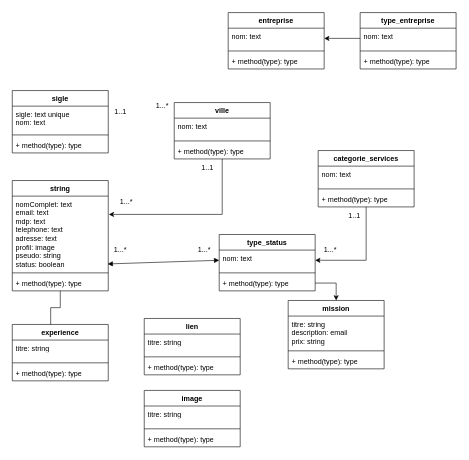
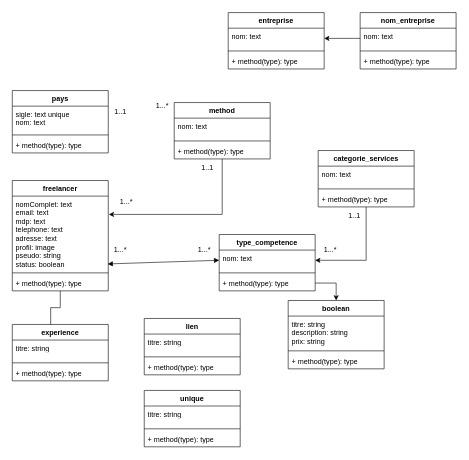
  <mxCell id="0" />
  <mxCell id="1" parent="0" />
- <mxCell id="2" value="sigle" style="swimlane;fontStyle=1;align=center;verticalAlign=top;childLayout=stackLayout;horizontal=1;startSize=26;horizontalStack=0;resizeParent=1;resizeParentMax=0;resizeLast=0;collapsible=1;marginBottom=0;whiteSpace=wrap;html=1;" vertex="1" parent="1"><mxGeometry x="20" y="150" width="160" height="104" as="geometry" /></mxCell>
+ <mxCell id="2" value="pays" style="swimlane;fontStyle=1;align=center;verticalAlign=top;childLayout=stackLayout;horizontal=1;startSize=26;horizontalStack=0;resizeParent=1;resizeParentMax=0;resizeLast=0;collapsible=1;marginBottom=0;whiteSpace=wrap;html=1;" vertex="1" parent="1"><mxGeometry x="20" y="150" width="160" height="104" as="geometry" /></mxCell>
  <mxCell id="3" value="sigle: text unique&lt;br&gt;nom: text" style="text;strokeColor=none;fillColor=none;align=left;verticalAlign=top;spacingLeft=4;spacingRight=4;overflow=hidden;rotatable=0;points=[[0,0.5],[1,0.5]];portConstraint=eastwest;whiteSpace=wrap;html=1;" vertex="1" parent="2"><mxGeometry y="26" width="160" height="44" as="geometry" /></mxCell>
  <mxCell id="4" value="" style="line;strokeWidth=1;fillColor=none;align=left;verticalAlign=middle;spacingTop=-1;spacingLeft=3;spacingRight=3;rotatable=0;labelPosition=right;points=[];portConstraint=eastwest;strokeColor=inherit;" vertex="1" parent="2"><mxGeometry y="70" width="160" height="8" as="geometry" /></mxCell>
  <mxCell id="5" value="+ method(type): type" style="text;strokeColor=none;fillColor=none;align=left;verticalAlign=top;spacingLeft=4;spacingRight=4;overflow=hidden;rotatable=0;points=[[0,0.5],[1,0.5]];portConstraint=eastwest;whiteSpace=wrap;html=1;" vertex="1" parent="2"><mxGeometry y="78" width="160" height="26" as="geometry" /></mxCell>
  <mxCell id="6" value="1..1" style="text;html=1;align=center;verticalAlign=middle;resizable=0;points=[];autosize=1;strokeColor=none;fillColor=none;" vertex="1" parent="1"><mxGeometry x="180" y="170" width="40" height="30" as="geometry" /></mxCell>
  <mxCell id="7" value="1...*" style="text;html=1;align=center;verticalAlign=middle;resizable=0;points=[];autosize=1;strokeColor=none;fillColor=none;" vertex="1" parent="1"><mxGeometry x="250" y="160" width="40" height="30" as="geometry" /></mxCell>
  <mxCell id="8" style="edgeStyle=orthogonalEdgeStyle;rounded=0;orthogonalLoop=1;jettySize=auto;html=1;entryX=1.006;entryY=0.246;entryDx=0;entryDy=0;entryPerimeter=0;" edge="1" parent="1" source="9" target="14"><mxGeometry relative="1" as="geometry"><mxPoint x="445" y="373" as="targetPoint" /></mxGeometry></mxCell>
- <mxCell id="9" value="ville" style="swimlane;fontStyle=1;align=center;verticalAlign=top;childLayout=stackLayout;horizontal=1;startSize=26;horizontalStack=0;resizeParent=1;resizeParentMax=0;resizeLast=0;collapsible=1;marginBottom=0;whiteSpace=wrap;html=1;" vertex="1" parent="1"><mxGeometry x="290" y="170" width="160" height="94" as="geometry" /></mxCell>
+ <mxCell id="9" value="method" style="swimlane;fontStyle=1;align=center;verticalAlign=top;childLayout=stackLayout;horizontal=1;startSize=26;horizontalStack=0;resizeParent=1;resizeParentMax=0;resizeLast=0;collapsible=1;marginBottom=0;whiteSpace=wrap;html=1;" vertex="1" parent="1"><mxGeometry x="290" y="170" width="160" height="94" as="geometry" /></mxCell>
  <mxCell id="10" value="nom: text" style="text;strokeColor=none;fillColor=none;align=left;verticalAlign=top;spacingLeft=4;spacingRight=4;overflow=hidden;rotatable=0;points=[[0,0.5],[1,0.5]];portConstraint=eastwest;whiteSpace=wrap;html=1;" vertex="1" parent="9"><mxGeometry y="26" width="160" height="34" as="geometry" /></mxCell>
  <mxCell id="11" value="" style="line;strokeWidth=1;fillColor=none;align=left;verticalAlign=middle;spacingTop=-1;spacingLeft=3;spacingRight=3;rotatable=0;labelPosition=right;points=[];portConstraint=eastwest;strokeColor=inherit;" vertex="1" parent="9"><mxGeometry y="60" width="160" height="8" as="geometry" /></mxCell>
  <mxCell id="12" value="+ method(type): type" style="text;strokeColor=none;fillColor=none;align=left;verticalAlign=top;spacingLeft=4;spacingRight=4;overflow=hidden;rotatable=0;points=[[0,0.5],[1,0.5]];portConstraint=eastwest;whiteSpace=wrap;html=1;" vertex="1" parent="9"><mxGeometry y="68" width="160" height="26" as="geometry" /></mxCell>
- <mxCell id="13" value="string" style="swimlane;fontStyle=1;align=center;verticalAlign=top;childLayout=stackLayout;horizontal=1;startSize=26;horizontalStack=0;resizeParent=1;resizeParentMax=0;resizeLast=0;collapsible=1;marginBottom=0;whiteSpace=wrap;html=1;" vertex="1" parent="1"><mxGeometry x="20" y="300" width="160" height="184" as="geometry" /></mxCell>
+ <mxCell id="13" value="freelancer" style="swimlane;fontStyle=1;align=center;verticalAlign=top;childLayout=stackLayout;horizontal=1;startSize=26;horizontalStack=0;resizeParent=1;resizeParentMax=0;resizeLast=0;collapsible=1;marginBottom=0;whiteSpace=wrap;html=1;" vertex="1" parent="1"><mxGeometry x="20" y="300" width="160" height="184" as="geometry" /></mxCell>
  <mxCell id="14" value="nomComplet: text&lt;br&gt;email: text&lt;br&gt;mdp: text&lt;br&gt;telephone: text&lt;br&gt;adresse: text&lt;br&gt;profil: image&lt;br&gt;pseudo: string&lt;br&gt;status: boolean" style="text;strokeColor=none;fillColor=none;align=left;verticalAlign=top;spacingLeft=4;spacingRight=4;overflow=hidden;rotatable=0;points=[[0,0.5],[1,0.5]];portConstraint=eastwest;whiteSpace=wrap;html=1;" vertex="1" parent="13"><mxGeometry y="26" width="160" height="124" as="geometry" /></mxCell>
  <mxCell id="15" value="" style="line;strokeWidth=1;fillColor=none;align=left;verticalAlign=middle;spacingTop=-1;spacingLeft=3;spacingRight=3;rotatable=0;labelPosition=right;points=[];portConstraint=eastwest;strokeColor=inherit;" vertex="1" parent="13"><mxGeometry y="150" width="160" height="8" as="geometry" /></mxCell>
  <mxCell id="16" value="+ method(type): type" style="text;strokeColor=none;fillColor=none;align=left;verticalAlign=top;spacingLeft=4;spacingRight=4;overflow=hidden;rotatable=0;points=[[0,0.5],[1,0.5]];portConstraint=eastwest;whiteSpace=wrap;html=1;" vertex="1" parent="13"><mxGeometry y="158" width="160" height="26" as="geometry" /></mxCell>
  <mxCell id="17" value="1...*" style="text;html=1;align=center;verticalAlign=middle;resizable=0;points=[];autosize=1;strokeColor=none;fillColor=none;" vertex="1" parent="1"><mxGeometry x="190" y="320" width="40" height="30" as="geometry" /></mxCell>
  <mxCell id="18" value="1..1" style="text;html=1;align=center;verticalAlign=middle;resizable=0;points=[];autosize=1;strokeColor=none;fillColor=none;" vertex="1" parent="1"><mxGeometry x="325" y="264" width="40" height="30" as="geometry" /></mxCell>
- <mxCell id="19" value="type_status" style="swimlane;fontStyle=1;align=center;verticalAlign=top;childLayout=stackLayout;horizontal=1;startSize=26;horizontalStack=0;resizeParent=1;resizeParentMax=0;resizeLast=0;collapsible=1;marginBottom=0;whiteSpace=wrap;html=1;" vertex="1" parent="1"><mxGeometry x="365" y="390" width="160" height="94" as="geometry" /></mxCell>
+ <mxCell id="19" value="type_competence" style="swimlane;fontStyle=1;align=center;verticalAlign=top;childLayout=stackLayout;horizontal=1;startSize=26;horizontalStack=0;resizeParent=1;resizeParentMax=0;resizeLast=0;collapsible=1;marginBottom=0;whiteSpace=wrap;html=1;" vertex="1" parent="1"><mxGeometry x="365" y="390" width="160" height="94" as="geometry" /></mxCell>
  <mxCell id="20" value="nom: text" style="text;strokeColor=none;fillColor=none;align=left;verticalAlign=top;spacingLeft=4;spacingRight=4;overflow=hidden;rotatable=0;points=[[0,0.5],[1,0.5]];portConstraint=eastwest;whiteSpace=wrap;html=1;" vertex="1" parent="19"><mxGeometry y="26" width="160" height="34" as="geometry" /></mxCell>
  <mxCell id="21" value="" style="line;strokeWidth=1;fillColor=none;align=left;verticalAlign=middle;spacingTop=-1;spacingLeft=3;spacingRight=3;rotatable=0;labelPosition=right;points=[];portConstraint=eastwest;strokeColor=inherit;" vertex="1" parent="19"><mxGeometry y="60" width="160" height="8" as="geometry" /></mxCell>
  <mxCell id="22" value="+ method(type): type" style="text;strokeColor=none;fillColor=none;align=left;verticalAlign=top;spacingLeft=4;spacingRight=4;overflow=hidden;rotatable=0;points=[[0,0.5],[1,0.5]];portConstraint=eastwest;whiteSpace=wrap;html=1;" vertex="1" parent="19"><mxGeometry y="68" width="160" height="26" as="geometry" /></mxCell>
  <mxCell id="23" value="" style="endArrow=block;startArrow=block;endFill=1;startFill=1;html=1;rounded=0;entryX=0;entryY=0.5;entryDx=0;entryDy=0;exitX=0.994;exitY=0.912;exitDx=0;exitDy=0;exitPerimeter=0;" edge="1" parent="1" source="14" target="20"><mxGeometry width="160" relative="1" as="geometry"><mxPoint x="200" y="430" as="sourcePoint" /><mxPoint x="360" y="430" as="targetPoint" /></mxGeometry></mxCell>
  <mxCell id="24" value="1...*" style="text;html=1;align=center;verticalAlign=middle;resizable=0;points=[];autosize=1;strokeColor=none;fillColor=none;" vertex="1" parent="1"><mxGeometry x="180" y="400" width="40" height="30" as="geometry" /></mxCell>
  <mxCell id="25" value="1...*" style="text;html=1;align=center;verticalAlign=middle;resizable=0;points=[];autosize=1;strokeColor=none;fillColor=none;" vertex="1" parent="1"><mxGeometry x="320" y="400" width="40" height="30" as="geometry" /></mxCell>
  <mxCell id="26" style="edgeStyle=orthogonalEdgeStyle;rounded=0;orthogonalLoop=1;jettySize=auto;html=1;entryX=1;entryY=0.5;entryDx=0;entryDy=0;" edge="1" parent="1" source="27" target="20"><mxGeometry relative="1" as="geometry" /></mxCell>
  <mxCell id="27" value="categorie_services" style="swimlane;fontStyle=1;align=center;verticalAlign=top;childLayout=stackLayout;horizontal=1;startSize=26;horizontalStack=0;resizeParent=1;resizeParentMax=0;resizeLast=0;collapsible=1;marginBottom=0;whiteSpace=wrap;html=1;" vertex="1" parent="1"><mxGeometry x="530" y="250" width="160" height="94" as="geometry" /></mxCell>
  <mxCell id="28" value="nom: text" style="text;strokeColor=none;fillColor=none;align=left;verticalAlign=top;spacingLeft=4;spacingRight=4;overflow=hidden;rotatable=0;points=[[0,0.5],[1,0.5]];portConstraint=eastwest;whiteSpace=wrap;html=1;" vertex="1" parent="27"><mxGeometry y="26" width="160" height="34" as="geometry" /></mxCell>
  <mxCell id="29" value="" style="line;strokeWidth=1;fillColor=none;align=left;verticalAlign=middle;spacingTop=-1;spacingLeft=3;spacingRight=3;rotatable=0;labelPosition=right;points=[];portConstraint=eastwest;strokeColor=inherit;" vertex="1" parent="27"><mxGeometry y="60" width="160" height="8" as="geometry" /></mxCell>
  <mxCell id="30" value="+ method(type): type" style="text;strokeColor=none;fillColor=none;align=left;verticalAlign=top;spacingLeft=4;spacingRight=4;overflow=hidden;rotatable=0;points=[[0,0.5],[1,0.5]];portConstraint=eastwest;whiteSpace=wrap;html=1;" vertex="1" parent="27"><mxGeometry y="68" width="160" height="26" as="geometry" /></mxCell>
  <mxCell id="31" value="1...*" style="text;html=1;align=center;verticalAlign=middle;resizable=0;points=[];autosize=1;strokeColor=none;fillColor=none;" vertex="1" parent="1"><mxGeometry x="530" y="400" width="40" height="30" as="geometry" /></mxCell>
  <mxCell id="32" value="1..1" style="text;html=1;align=center;verticalAlign=middle;resizable=0;points=[];autosize=1;strokeColor=none;fillColor=none;" vertex="1" parent="1"><mxGeometry x="570" y="344" width="40" height="30" as="geometry" /></mxCell>
  <mxCell id="33" value="experience" style="swimlane;fontStyle=1;align=center;verticalAlign=top;childLayout=stackLayout;horizontal=1;startSize=26;horizontalStack=0;resizeParent=1;resizeParentMax=0;resizeLast=0;collapsible=1;marginBottom=0;whiteSpace=wrap;html=1;" vertex="1" parent="1"><mxGeometry x="20" y="540" width="160" height="94" as="geometry" /></mxCell>
  <mxCell id="34" value="titre: string" style="text;strokeColor=none;fillColor=none;align=left;verticalAlign=top;spacingLeft=4;spacingRight=4;overflow=hidden;rotatable=0;points=[[0,0.5],[1,0.5]];portConstraint=eastwest;whiteSpace=wrap;html=1;" vertex="1" parent="33"><mxGeometry y="26" width="160" height="34" as="geometry" /></mxCell>
  <mxCell id="35" value="" style="line;strokeWidth=1;fillColor=none;align=left;verticalAlign=middle;spacingTop=-1;spacingLeft=3;spacingRight=3;rotatable=0;labelPosition=right;points=[];portConstraint=eastwest;strokeColor=inherit;" vertex="1" parent="33"><mxGeometry y="60" width="160" height="8" as="geometry" /></mxCell>
  <mxCell id="36" value="+ method(type): type" style="text;strokeColor=none;fillColor=none;align=left;verticalAlign=top;spacingLeft=4;spacingRight=4;overflow=hidden;rotatable=0;points=[[0,0.5],[1,0.5]];portConstraint=eastwest;whiteSpace=wrap;html=1;" vertex="1" parent="33"><mxGeometry y="68" width="160" height="26" as="geometry" /></mxCell>
  <mxCell id="37" style="edgeStyle=orthogonalEdgeStyle;rounded=0;orthogonalLoop=1;jettySize=auto;html=1;entryX=0.4;entryY=0;entryDx=0;entryDy=0;entryPerimeter=0;endArrow=none;" edge="1" parent="1" source="13" target="33"><mxGeometry relative="1" as="geometry" /></mxCell>
  <mxCell id="38" value="lien" style="swimlane;fontStyle=1;align=center;verticalAlign=top;childLayout=stackLayout;horizontal=1;startSize=26;horizontalStack=0;resizeParent=1;resizeParentMax=0;resizeLast=0;collapsible=1;marginBottom=0;whiteSpace=wrap;html=1;" vertex="1" parent="1"><mxGeometry x="240" y="530" width="160" height="94" as="geometry" /></mxCell>
  <mxCell id="39" value="titre: string" style="text;strokeColor=none;fillColor=none;align=left;verticalAlign=top;spacingLeft=4;spacingRight=4;overflow=hidden;rotatable=0;points=[[0,0.5],[1,0.5]];portConstraint=eastwest;whiteSpace=wrap;html=1;" vertex="1" parent="38"><mxGeometry y="26" width="160" height="34" as="geometry" /></mxCell>
  <mxCell id="40" value="" style="line;strokeWidth=1;fillColor=none;align=left;verticalAlign=middle;spacingTop=-1;spacingLeft=3;spacingRight=3;rotatable=0;labelPosition=right;points=[];portConstraint=eastwest;strokeColor=inherit;" vertex="1" parent="38"><mxGeometry y="60" width="160" height="8" as="geometry" /></mxCell>
  <mxCell id="41" value="+ method(type): type" style="text;strokeColor=none;fillColor=none;align=left;verticalAlign=top;spacingLeft=4;spacingRight=4;overflow=hidden;rotatable=0;points=[[0,0.5],[1,0.5]];portConstraint=eastwest;whiteSpace=wrap;html=1;" vertex="1" parent="38"><mxGeometry y="68" width="160" height="26" as="geometry" /></mxCell>
- <mxCell id="42" value="image&lt;br&gt;" style="swimlane;fontStyle=1;align=center;verticalAlign=top;childLayout=stackLayout;horizontal=1;startSize=26;horizontalStack=0;resizeParent=1;resizeParentMax=0;resizeLast=0;collapsible=1;marginBottom=0;whiteSpace=wrap;html=1;" vertex="1" parent="1"><mxGeometry x="240" y="650" width="160" height="94" as="geometry" /></mxCell>
+ <mxCell id="42" value="unique&lt;br&gt;" style="swimlane;fontStyle=1;align=center;verticalAlign=top;childLayout=stackLayout;horizontal=1;startSize=26;horizontalStack=0;resizeParent=1;resizeParentMax=0;resizeLast=0;collapsible=1;marginBottom=0;whiteSpace=wrap;html=1;" vertex="1" parent="1"><mxGeometry x="240" y="650" width="160" height="94" as="geometry" /></mxCell>
  <mxCell id="43" value="titre: string" style="text;strokeColor=none;fillColor=none;align=left;verticalAlign=top;spacingLeft=4;spacingRight=4;overflow=hidden;rotatable=0;points=[[0,0.5],[1,0.5]];portConstraint=eastwest;whiteSpace=wrap;html=1;" vertex="1" parent="42"><mxGeometry y="26" width="160" height="34" as="geometry" /></mxCell>
  <mxCell id="44" value="" style="line;strokeWidth=1;fillColor=none;align=left;verticalAlign=middle;spacingTop=-1;spacingLeft=3;spacingRight=3;rotatable=0;labelPosition=right;points=[];portConstraint=eastwest;strokeColor=inherit;" vertex="1" parent="42"><mxGeometry y="60" width="160" height="8" as="geometry" /></mxCell>
  <mxCell id="45" value="+ method(type): type" style="text;strokeColor=none;fillColor=none;align=left;verticalAlign=top;spacingLeft=4;spacingRight=4;overflow=hidden;rotatable=0;points=[[0,0.5],[1,0.5]];portConstraint=eastwest;whiteSpace=wrap;html=1;" vertex="1" parent="42"><mxGeometry y="68" width="160" height="26" as="geometry" /></mxCell>
- <mxCell id="46" value="mission" style="swimlane;fontStyle=1;align=center;verticalAlign=top;childLayout=stackLayout;horizontal=1;startSize=26;horizontalStack=0;resizeParent=1;resizeParentMax=0;resizeLast=0;collapsible=1;marginBottom=0;whiteSpace=wrap;html=1;" vertex="1" parent="1"><mxGeometry x="480" y="500" width="160" height="114" as="geometry" /></mxCell>
- <mxCell id="47" value="titre: string&lt;br&gt;description: email&lt;br&gt;prix: string&lt;br&gt;" style="text;strokeColor=none;fillColor=none;align=left;verticalAlign=top;spacingLeft=4;spacingRight=4;overflow=hidden;rotatable=0;points=[[0,0.5],[1,0.5]];portConstraint=eastwest;whiteSpace=wrap;html=1;" vertex="1" parent="46"><mxGeometry y="26" width="160" height="54" as="geometry" /></mxCell>
+ <mxCell id="46" value="boolean" style="swimlane;fontStyle=1;align=center;verticalAlign=top;childLayout=stackLayout;horizontal=1;startSize=26;horizontalStack=0;resizeParent=1;resizeParentMax=0;resizeLast=0;collapsible=1;marginBottom=0;whiteSpace=wrap;html=1;" vertex="1" parent="1"><mxGeometry x="480" y="500" width="160" height="114" as="geometry" /></mxCell>
+ <mxCell id="47" value="titre: string&lt;br&gt;description: string&lt;br&gt;prix: string&lt;br&gt;" style="text;strokeColor=none;fillColor=none;align=left;verticalAlign=top;spacingLeft=4;spacingRight=4;overflow=hidden;rotatable=0;points=[[0,0.5],[1,0.5]];portConstraint=eastwest;whiteSpace=wrap;html=1;" vertex="1" parent="46"><mxGeometry y="26" width="160" height="54" as="geometry" /></mxCell>
  <mxCell id="48" value="" style="line;strokeWidth=1;fillColor=none;align=left;verticalAlign=middle;spacingTop=-1;spacingLeft=3;spacingRight=3;rotatable=0;labelPosition=right;points=[];portConstraint=eastwest;strokeColor=inherit;" vertex="1" parent="46"><mxGeometry y="80" width="160" height="8" as="geometry" /></mxCell>
  <mxCell id="49" value="+ method(type): type" style="text;strokeColor=none;fillColor=none;align=left;verticalAlign=top;spacingLeft=4;spacingRight=4;overflow=hidden;rotatable=0;points=[[0,0.5],[1,0.5]];portConstraint=eastwest;whiteSpace=wrap;html=1;" vertex="1" parent="46"><mxGeometry y="88" width="160" height="26" as="geometry" /></mxCell>
  <mxCell id="50" style="edgeStyle=orthogonalEdgeStyle;rounded=0;orthogonalLoop=1;jettySize=auto;html=1;entryX=0.5;entryY=0;entryDx=0;entryDy=0;" edge="1" parent="1" source="22" target="46"><mxGeometry relative="1" as="geometry" /></mxCell>
  <mxCell id="51" value="entreprise" style="swimlane;fontStyle=1;align=center;verticalAlign=top;childLayout=stackLayout;horizontal=1;startSize=26;horizontalStack=0;resizeParent=1;resizeParentMax=0;resizeLast=0;collapsible=1;marginBottom=0;whiteSpace=wrap;html=1;" vertex="1" parent="1"><mxGeometry x="380" y="20" width="160" height="94" as="geometry" /></mxCell>
  <mxCell id="52" value="nom: text" style="text;strokeColor=none;fillColor=none;align=left;verticalAlign=top;spacingLeft=4;spacingRight=4;overflow=hidden;rotatable=0;points=[[0,0.5],[1,0.5]];portConstraint=eastwest;whiteSpace=wrap;html=1;" vertex="1" parent="51"><mxGeometry y="26" width="160" height="34" as="geometry" /></mxCell>
  <mxCell id="53" value="" style="line;strokeWidth=1;fillColor=none;align=left;verticalAlign=middle;spacingTop=-1;spacingLeft=3;spacingRight=3;rotatable=0;labelPosition=right;points=[];portConstraint=eastwest;strokeColor=inherit;" vertex="1" parent="51"><mxGeometry y="60" width="160" height="8" as="geometry" /></mxCell>
  <mxCell id="54" value="+ method(type): type" style="text;strokeColor=none;fillColor=none;align=left;verticalAlign=top;spacingLeft=4;spacingRight=4;overflow=hidden;rotatable=0;points=[[0,0.5],[1,0.5]];portConstraint=eastwest;whiteSpace=wrap;html=1;" vertex="1" parent="51"><mxGeometry y="68" width="160" height="26" as="geometry" /></mxCell>
- <mxCell id="55" value="type_entreprise" style="swimlane;fontStyle=1;align=center;verticalAlign=top;childLayout=stackLayout;horizontal=1;startSize=26;horizontalStack=0;resizeParent=1;resizeParentMax=0;resizeLast=0;collapsible=1;marginBottom=0;whiteSpace=wrap;html=1;" vertex="1" parent="1"><mxGeometry x="600" y="20" width="160" height="94" as="geometry" /></mxCell>
+ <mxCell id="55" value="nom_entreprise" style="swimlane;fontStyle=1;align=center;verticalAlign=top;childLayout=stackLayout;horizontal=1;startSize=26;horizontalStack=0;resizeParent=1;resizeParentMax=0;resizeLast=0;collapsible=1;marginBottom=0;whiteSpace=wrap;html=1;" vertex="1" parent="1"><mxGeometry x="600" y="20" width="160" height="94" as="geometry" /></mxCell>
  <mxCell id="56" value="nom: text" style="text;strokeColor=none;fillColor=none;align=left;verticalAlign=top;spacingLeft=4;spacingRight=4;overflow=hidden;rotatable=0;points=[[0,0.5],[1,0.5]];portConstraint=eastwest;whiteSpace=wrap;html=1;" vertex="1" parent="55"><mxGeometry y="26" width="160" height="34" as="geometry" /></mxCell>
  <mxCell id="57" value="" style="line;strokeWidth=1;fillColor=none;align=left;verticalAlign=middle;spacingTop=-1;spacingLeft=3;spacingRight=3;rotatable=0;labelPosition=right;points=[];portConstraint=eastwest;strokeColor=inherit;" vertex="1" parent="55"><mxGeometry y="60" width="160" height="8" as="geometry" /></mxCell>
  <mxCell id="58" value="+ method(type): type" style="text;strokeColor=none;fillColor=none;align=left;verticalAlign=top;spacingLeft=4;spacingRight=4;overflow=hidden;rotatable=0;points=[[0,0.5],[1,0.5]];portConstraint=eastwest;whiteSpace=wrap;html=1;" vertex="1" parent="55"><mxGeometry y="68" width="160" height="26" as="geometry" /></mxCell>
  <mxCell id="59" style="edgeStyle=orthogonalEdgeStyle;rounded=0;orthogonalLoop=1;jettySize=auto;html=1;" edge="1" parent="1" source="56" target="52"><mxGeometry relative="1" as="geometry" /></mxCell>
